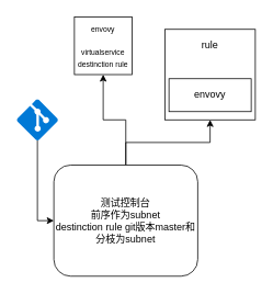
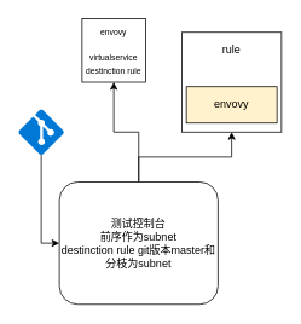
  <mxCell id="0" />
  <mxCell id="1" parent="0" />
  <mxCell id="2" style="edgeStyle=orthogonalEdgeStyle;rounded=0;orthogonalLoop=1;jettySize=auto;html=1;entryX=0;entryY=0.5;entryDx=0;entryDy=0;" edge="1" parent="1" source="3" target="9"><mxGeometry relative="1" as="geometry" /></mxCell>
  <mxCell id="3" value="" style="shadow=0;dashed=0;html=1;strokeColor=none;fillColor=#0079D6;labelPosition=center;verticalLabelPosition=bottom;verticalAlign=top;align=center;shape=mxgraph.azure.git_repository;" vertex="1" parent="1"><mxGeometry x="20" y="120" width="50" height="50" as="geometry" /></mxCell>
  <mxCell id="4" value="rule&lt;br&gt;&lt;br&gt;&lt;br&gt;&lt;br&gt;&lt;br&gt;&lt;br&gt;" style="whiteSpace=wrap;html=1;aspect=fixed;" vertex="1" parent="1"><mxGeometry x="200" y="35" width="110" height="110" as="geometry" /></mxCell>
- <mxCell id="5" value="envovy" style="rounded=0;whiteSpace=wrap;html=1;" vertex="1" parent="1"><mxGeometry x="205" y="95" width="100" height="40" as="geometry" /></mxCell>
+ <mxCell id="5" value="envovy" style="rounded=0;whiteSpace=wrap;html=1;fillColor=#fff2cc;" vertex="1" parent="1"><mxGeometry x="205" y="95" width="100" height="40" as="geometry" /></mxCell>
  <mxCell id="6" value="&lt;font style=&quot;font-size: 9px&quot;&gt;envovy&lt;br&gt;&lt;br&gt;virtualservice&lt;br&gt;destinction rule&lt;/font&gt;" style="whiteSpace=wrap;html=1;aspect=fixed;" vertex="1" parent="1"><mxGeometry x="90" y="20" width="70" height="70" as="geometry" /></mxCell>
  <mxCell id="7" style="edgeStyle=orthogonalEdgeStyle;rounded=0;orthogonalLoop=1;jettySize=auto;html=1;entryX=0.5;entryY=1;entryDx=0;entryDy=0;" edge="1" parent="1" source="9" target="6"><mxGeometry relative="1" as="geometry" /></mxCell>
  <mxCell id="8" style="edgeStyle=orthogonalEdgeStyle;rounded=0;orthogonalLoop=1;jettySize=auto;html=1;entryX=0.5;entryY=1;entryDx=0;entryDy=0;" edge="1" parent="1" source="9" target="4"><mxGeometry relative="1" as="geometry"><mxPoint x="250" y="155" as="targetPoint" /></mxGeometry></mxCell>
  <mxCell id="9" value="测试控制台&lt;br&gt;前序作为subnet&lt;br&gt;destinction rule git版本master和分枝为subnet" style="rounded=1;whiteSpace=wrap;html=1;" vertex="1" parent="1"><mxGeometry x="65" y="200" width="175" height="135" as="geometry" /></mxCell>
